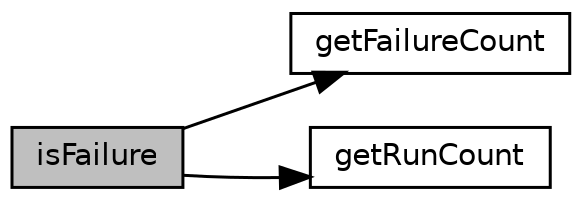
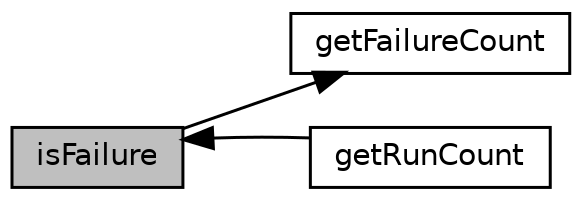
  digraph {
    rankdir=LR
    node [color=black fillcolor=white fontname=Helvetica fontsize=10 shape=record style=filled]
    edge [color=black fontname=Helvetica fontsize=10 labelfontname=Helvetica labelfontsize=10 style=solid]
    n1 [fillcolor=grey75 fontcolor=black height=0.2 label=isFailure width=0.4]
    n2 [height=0.2 label=getFailureCount width=0.4]
    n3 [height=0.2 label=getRunCount width=0.4]
    n1 -> n2
-   n1 -> n3
+   n3 -> n1
  }
